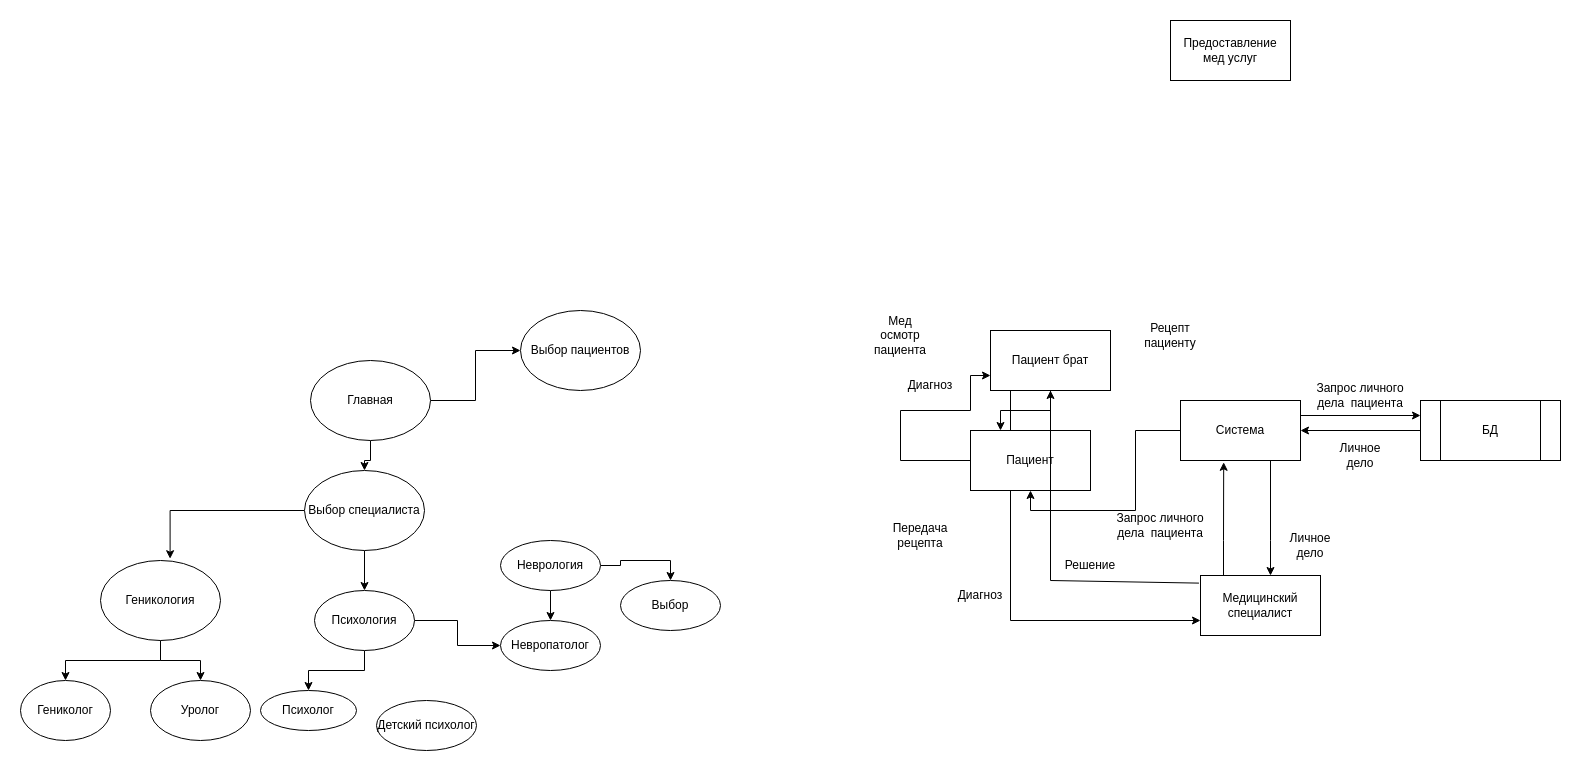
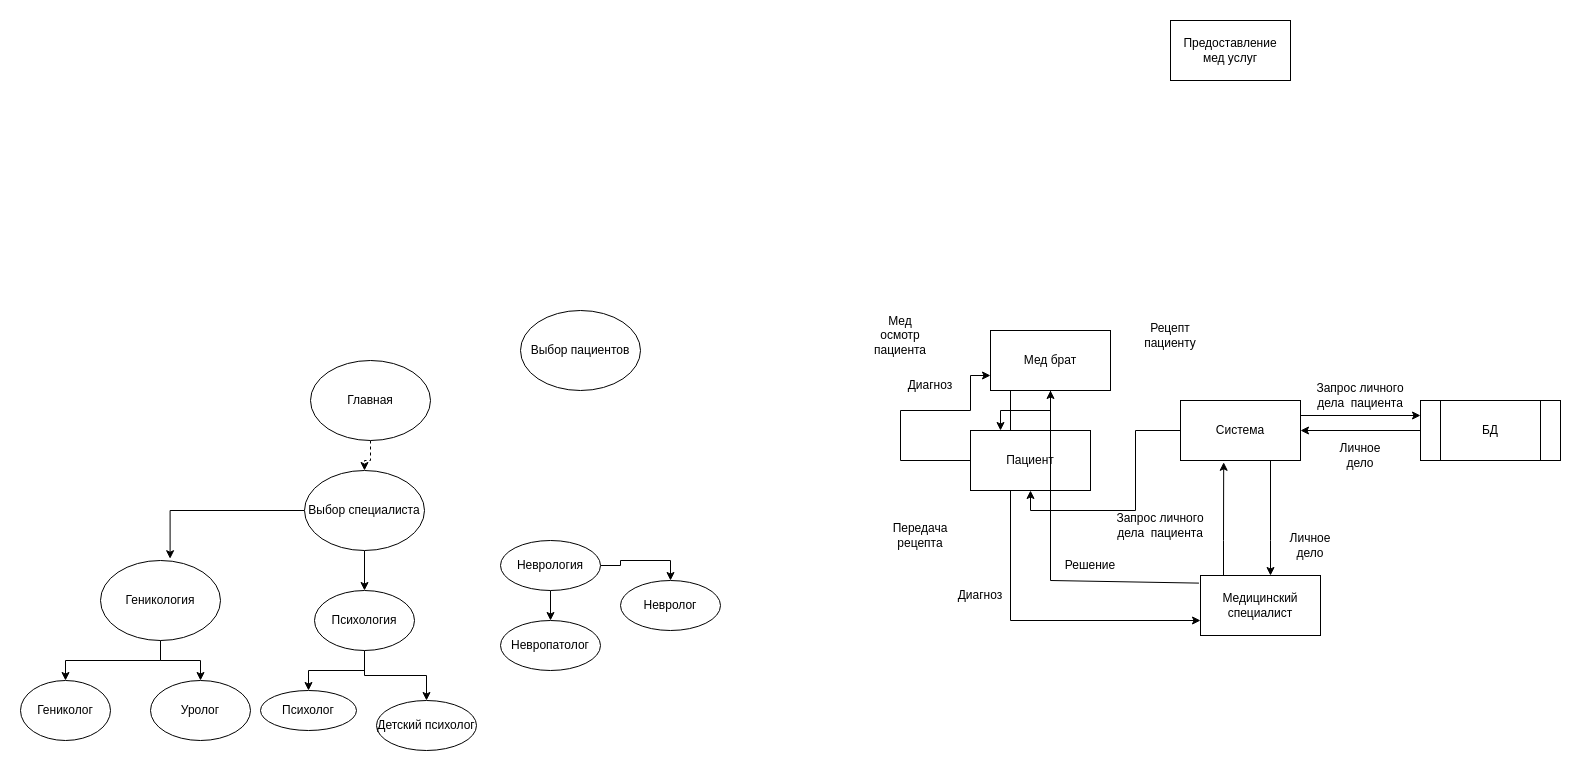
  <mxCell id="0" />
  <mxCell id="1" parent="0" />
  <mxCell id="2" value="Выбор пациентов" style="ellipse;whiteSpace=wrap;html=1;" parent="1" vertex="1"><mxGeometry x="520" y="310" width="120" height="80" as="geometry" /></mxCell>
- <mxCell id="3" style="edgeStyle=orthogonalEdgeStyle;rounded=0;orthogonalLoop=1;jettySize=auto;html=1;" parent="1" source="5" target="2" edge="1"><mxGeometry relative="1" as="geometry" /></mxCell>
- <mxCell id="4" style="edgeStyle=orthogonalEdgeStyle;rounded=0;orthogonalLoop=1;jettySize=auto;html=1;entryX=0.5;entryY=0;entryDx=0;entryDy=0;" parent="1" source="5" target="8" edge="1"><mxGeometry relative="1" as="geometry" /></mxCell>
+ <mxCell id="4" style="edgeStyle=orthogonalEdgeStyle;rounded=0;orthogonalLoop=1;jettySize=auto;html=1;entryX=0.5;entryY=0;entryDx=0;entryDy=0;dashed=1;" parent="1" source="5" target="8" edge="1"><mxGeometry relative="1" as="geometry" /></mxCell>
  <mxCell id="5" value="Главная" style="ellipse;whiteSpace=wrap;html=1;" parent="1" vertex="1"><mxGeometry x="310" y="360" width="120" height="80" as="geometry" /></mxCell>
  <mxCell id="6" style="edgeStyle=orthogonalEdgeStyle;rounded=0;orthogonalLoop=1;jettySize=auto;html=1;entryX=0.58;entryY=-0.022;entryDx=0;entryDy=0;entryPerimeter=0;" parent="1" source="8" target="11" edge="1"><mxGeometry relative="1" as="geometry" /></mxCell>
  <mxCell id="7" style="edgeStyle=orthogonalEdgeStyle;rounded=0;orthogonalLoop=1;jettySize=auto;html=1;entryX=0.5;entryY=0;entryDx=0;entryDy=0;" parent="1" source="8" target="16" edge="1"><mxGeometry relative="1" as="geometry" /></mxCell>
  <mxCell id="8" value="Выбор специалиста" style="ellipse;whiteSpace=wrap;html=1;" parent="1" vertex="1"><mxGeometry x="304" y="470" width="120" height="80" as="geometry" /></mxCell>
  <mxCell id="9" style="edgeStyle=orthogonalEdgeStyle;rounded=0;orthogonalLoop=1;jettySize=auto;html=1;entryX=0.5;entryY=0;entryDx=0;entryDy=0;" parent="1" source="11" target="13" edge="1"><mxGeometry relative="1" as="geometry" /></mxCell>
  <mxCell id="10" style="edgeStyle=orthogonalEdgeStyle;rounded=0;orthogonalLoop=1;jettySize=auto;html=1;entryX=0.5;entryY=0;entryDx=0;entryDy=0;" parent="1" source="11" target="12" edge="1"><mxGeometry relative="1" as="geometry" /></mxCell>
  <mxCell id="11" value="Геникология" style="ellipse;whiteSpace=wrap;html=1;" parent="1" vertex="1"><mxGeometry x="100" y="560" width="120" height="80" as="geometry" /></mxCell>
  <mxCell id="12" value="Гениколог" style="ellipse;whiteSpace=wrap;html=1;" parent="1" vertex="1"><mxGeometry x="20" y="680" width="90" height="60" as="geometry" /></mxCell>
  <mxCell id="13" value="Уролог" style="ellipse;whiteSpace=wrap;html=1;" parent="1" vertex="1"><mxGeometry x="150" y="680" width="100" height="60" as="geometry" /></mxCell>
  <mxCell id="14" style="edgeStyle=orthogonalEdgeStyle;rounded=0;orthogonalLoop=1;jettySize=auto;html=1;entryX=0.5;entryY=0;entryDx=0;entryDy=0;" parent="1" source="16" target="17" edge="1"><mxGeometry relative="1" as="geometry" /></mxCell>
- <mxCell id="15" style="edgeStyle=orthogonalEdgeStyle;rounded=0;orthogonalLoop=1;jettySize=auto;html=1;" parent="1" source="16" target="23" edge="1"><mxGeometry relative="1" as="geometry" /></mxCell>
+ <mxCell id="15" style="edgeStyle=orthogonalEdgeStyle;rounded=0;orthogonalLoop=1;jettySize=auto;html=1;entryX=0.5;entryY=0;entryDx=0;entryDy=0;" parent="1" source="16" target="18" edge="1"><mxGeometry relative="1" as="geometry" /></mxCell>
  <mxCell id="16" value="Психология" style="ellipse;whiteSpace=wrap;html=1;" parent="1" vertex="1"><mxGeometry x="314" y="590" width="100" height="60" as="geometry" /></mxCell>
  <mxCell id="17" value="Психолог" style="ellipse;whiteSpace=wrap;html=1;" parent="1" vertex="1"><mxGeometry x="260" y="690" width="96" height="40" as="geometry" /></mxCell>
  <mxCell id="18" value="Детский психолог" style="ellipse;whiteSpace=wrap;html=1;" parent="1" vertex="1"><mxGeometry x="376" y="700" width="100" height="50" as="geometry" /></mxCell>
  <mxCell id="19" style="edgeStyle=orthogonalEdgeStyle;rounded=0;orthogonalLoop=1;jettySize=auto;html=1;entryX=0.5;entryY=0;entryDx=0;entryDy=0;" parent="1" source="21" target="22" edge="1"><mxGeometry relative="1" as="geometry" /></mxCell>
  <mxCell id="20" style="edgeStyle=orthogonalEdgeStyle;rounded=0;orthogonalLoop=1;jettySize=auto;html=1;entryX=0.5;entryY=0;entryDx=0;entryDy=0;" parent="1" source="21" target="23" edge="1"><mxGeometry relative="1" as="geometry" /></mxCell>
  <mxCell id="21" value="Неврология" style="ellipse;whiteSpace=wrap;html=1;" parent="1" vertex="1"><mxGeometry x="500" y="540" width="100" height="50" as="geometry" /></mxCell>
- <mxCell id="22" value="Выбор" style="ellipse;whiteSpace=wrap;html=1;" parent="1" vertex="1"><mxGeometry x="620" y="580" width="100" height="50" as="geometry" /></mxCell>
+ <mxCell id="22" value="Невролог" style="ellipse;whiteSpace=wrap;html=1;" parent="1" vertex="1"><mxGeometry x="620" y="580" width="100" height="50" as="geometry" /></mxCell>
  <mxCell id="23" value="Невропатолог" style="ellipse;whiteSpace=wrap;html=1;" parent="1" vertex="1"><mxGeometry x="500" y="620" width="100" height="50" as="geometry" /></mxCell>
  <mxCell id="24" style="edgeStyle=orthogonalEdgeStyle;rounded=0;orthogonalLoop=1;jettySize=auto;html=1;entryX=0.36;entryY=1.03;entryDx=0;entryDy=0;entryPerimeter=0;" edge="1" parent="1" source="25" target="31"><mxGeometry relative="1" as="geometry"><Array as="points"><mxPoint x="1223" y="540" /><mxPoint x="1223" y="540" /></Array></mxGeometry></mxCell>
  <mxCell id="25" value="Медицинский специалист" style="rounded=0;whiteSpace=wrap;html=1;" vertex="1" parent="1"><mxGeometry x="1200" y="575" width="120" height="60" as="geometry" /></mxCell>
  <mxCell id="26" style="edgeStyle=orthogonalEdgeStyle;rounded=0;orthogonalLoop=1;jettySize=auto;html=1;entryX=0.25;entryY=0;entryDx=0;entryDy=0;" edge="1" parent="1" source="28" target="33"><mxGeometry relative="1" as="geometry" /></mxCell>
  <mxCell id="27" style="edgeStyle=orthogonalEdgeStyle;rounded=0;orthogonalLoop=1;jettySize=auto;html=1;entryX=0;entryY=0.75;entryDx=0;entryDy=0;" edge="1" parent="1" source="28" target="25"><mxGeometry relative="1" as="geometry"><Array as="points"><mxPoint x="1010" y="620" /></Array></mxGeometry></mxCell>
- <mxCell id="28" value="Пациент брат&lt;br&gt;" style="rounded=0;whiteSpace=wrap;html=1;" vertex="1" parent="1"><mxGeometry x="990" y="330" width="120" height="60" as="geometry" /></mxCell>
+ <mxCell id="28" value="Мед брат&lt;br&gt;" style="rounded=0;whiteSpace=wrap;html=1;" vertex="1" parent="1"><mxGeometry x="990" y="330" width="120" height="60" as="geometry" /></mxCell>
  <mxCell id="29" style="edgeStyle=orthogonalEdgeStyle;rounded=0;orthogonalLoop=1;jettySize=auto;html=1;entryX=0;entryY=0.25;entryDx=0;entryDy=0;exitX=1;exitY=0.25;exitDx=0;exitDy=0;" edge="1" parent="1" source="31" target="36"><mxGeometry relative="1" as="geometry" /></mxCell>
  <mxCell id="30" style="edgeStyle=orthogonalEdgeStyle;rounded=0;orthogonalLoop=1;jettySize=auto;html=1;entryX=0.5;entryY=1;entryDx=0;entryDy=0;" edge="1" parent="1" source="31" target="33"><mxGeometry relative="1" as="geometry" /></mxCell>
  <mxCell id="31" value="Система" style="rounded=0;whiteSpace=wrap;html=1;" vertex="1" parent="1"><mxGeometry x="1180" y="400" width="120" height="60" as="geometry" /></mxCell>
  <mxCell id="32" style="edgeStyle=orthogonalEdgeStyle;rounded=0;orthogonalLoop=1;jettySize=auto;html=1;entryX=0;entryY=0.75;entryDx=0;entryDy=0;" edge="1" parent="1" source="33" target="28"><mxGeometry relative="1" as="geometry"><Array as="points"><mxPoint x="900" y="410" /><mxPoint x="970" y="410" /><mxPoint x="970" y="375" /></Array></mxGeometry></mxCell>
  <mxCell id="33" value="Пациент&lt;br&gt;" style="rounded=0;whiteSpace=wrap;html=1;" vertex="1" parent="1"><mxGeometry x="970" y="430" width="120" height="60" as="geometry" /></mxCell>
  <mxCell id="34" style="edgeStyle=orthogonalEdgeStyle;rounded=0;orthogonalLoop=1;jettySize=auto;html=1;entryX=1;entryY=0.5;entryDx=0;entryDy=0;" edge="1" parent="1" source="36" target="31"><mxGeometry relative="1" as="geometry" /></mxCell>
  <mxCell id="35" style="edgeStyle=orthogonalEdgeStyle;rounded=0;orthogonalLoop=1;jettySize=auto;html=1;exitX=0.75;exitY=1;exitDx=0;exitDy=0;" edge="1" parent="1" source="31" target="25"><mxGeometry relative="1" as="geometry"><Array as="points"><mxPoint x="1270" y="540" /><mxPoint x="1270" y="540" /></Array></mxGeometry></mxCell>
  <mxCell id="36" value="БД" style="shape=process;whiteSpace=wrap;html=1;backgroundOutline=1;size=0.143;" vertex="1" parent="1"><mxGeometry x="1420" y="400" width="140" height="60" as="geometry" /></mxCell>
  <mxCell id="37" value="Запрос личного дела&amp;nbsp; пациента" style="text;html=1;strokeColor=none;fillColor=none;align=center;verticalAlign=middle;whiteSpace=wrap;rounded=0;" vertex="1" parent="1"><mxGeometry x="1110" y="510" width="100" height="30" as="geometry" /></mxCell>
  <mxCell id="38" value="Личное дело" style="text;html=1;strokeColor=none;fillColor=none;align=center;verticalAlign=middle;whiteSpace=wrap;rounded=0;" vertex="1" parent="1"><mxGeometry x="1280" y="530" width="60" height="30" as="geometry" /></mxCell>
  <mxCell id="39" value="Запрос личного дела&amp;nbsp; пациента" style="text;html=1;strokeColor=none;fillColor=none;align=center;verticalAlign=middle;whiteSpace=wrap;rounded=0;" vertex="1" parent="1"><mxGeometry x="1310" y="380" width="100" height="30" as="geometry" /></mxCell>
  <mxCell id="40" value="Личное дело" style="text;html=1;strokeColor=none;fillColor=none;align=center;verticalAlign=middle;whiteSpace=wrap;rounded=0;" vertex="1" parent="1"><mxGeometry x="1330" y="440" width="60" height="30" as="geometry" /></mxCell>
  <mxCell id="41" value="Мед осмотр пациента" style="text;html=1;strokeColor=none;fillColor=none;align=center;verticalAlign=middle;whiteSpace=wrap;rounded=0;" vertex="1" parent="1"><mxGeometry x="870" y="320" width="60" height="30" as="geometry" /></mxCell>
  <mxCell id="42" value="Диагноз" style="text;html=1;strokeColor=none;fillColor=none;align=center;verticalAlign=middle;whiteSpace=wrap;rounded=0;" vertex="1" parent="1"><mxGeometry x="900" y="370" width="60" height="30" as="geometry" /></mxCell>
  <mxCell id="43" value="Диагноз" style="text;html=1;strokeColor=none;fillColor=none;align=center;verticalAlign=middle;whiteSpace=wrap;rounded=0;" vertex="1" parent="1"><mxGeometry x="950" y="580" width="60" height="30" as="geometry" /></mxCell>
  <mxCell id="44" value="" style="endArrow=classic;html=1;rounded=0;exitX=-0.013;exitY=0.127;exitDx=0;exitDy=0;exitPerimeter=0;entryX=0.5;entryY=1;entryDx=0;entryDy=0;" edge="1" parent="1" source="25" target="28"><mxGeometry width="50" height="50" relative="1" as="geometry"><mxPoint x="1140" y="600" as="sourcePoint" /><mxPoint x="1190" y="550" as="targetPoint" /><Array as="points"><mxPoint x="1050" y="580" /></Array></mxGeometry></mxCell>
  <mxCell id="45" value="Решение" style="text;html=1;strokeColor=none;fillColor=none;align=center;verticalAlign=middle;whiteSpace=wrap;rounded=0;" vertex="1" parent="1"><mxGeometry x="1060" y="550" width="60" height="30" as="geometry" /></mxCell>
  <mxCell id="46" value="Рецепт пациенту" style="text;html=1;strokeColor=none;fillColor=none;align=center;verticalAlign=middle;whiteSpace=wrap;rounded=0;" vertex="1" parent="1"><mxGeometry x="1140" y="320" width="60" height="30" as="geometry" /></mxCell>
  <mxCell id="47" value="Передача рецепта" style="text;html=1;strokeColor=none;fillColor=none;align=center;verticalAlign=middle;whiteSpace=wrap;rounded=0;" vertex="1" parent="1"><mxGeometry x="890" y="520" width="60" height="30" as="geometry" /></mxCell>
  <mxCell id="48" value="Предоставление мед услуг" style="rounded=0;whiteSpace=wrap;html=1;" vertex="1" parent="1"><mxGeometry x="1170" y="20" width="120" height="60" as="geometry" /></mxCell>
